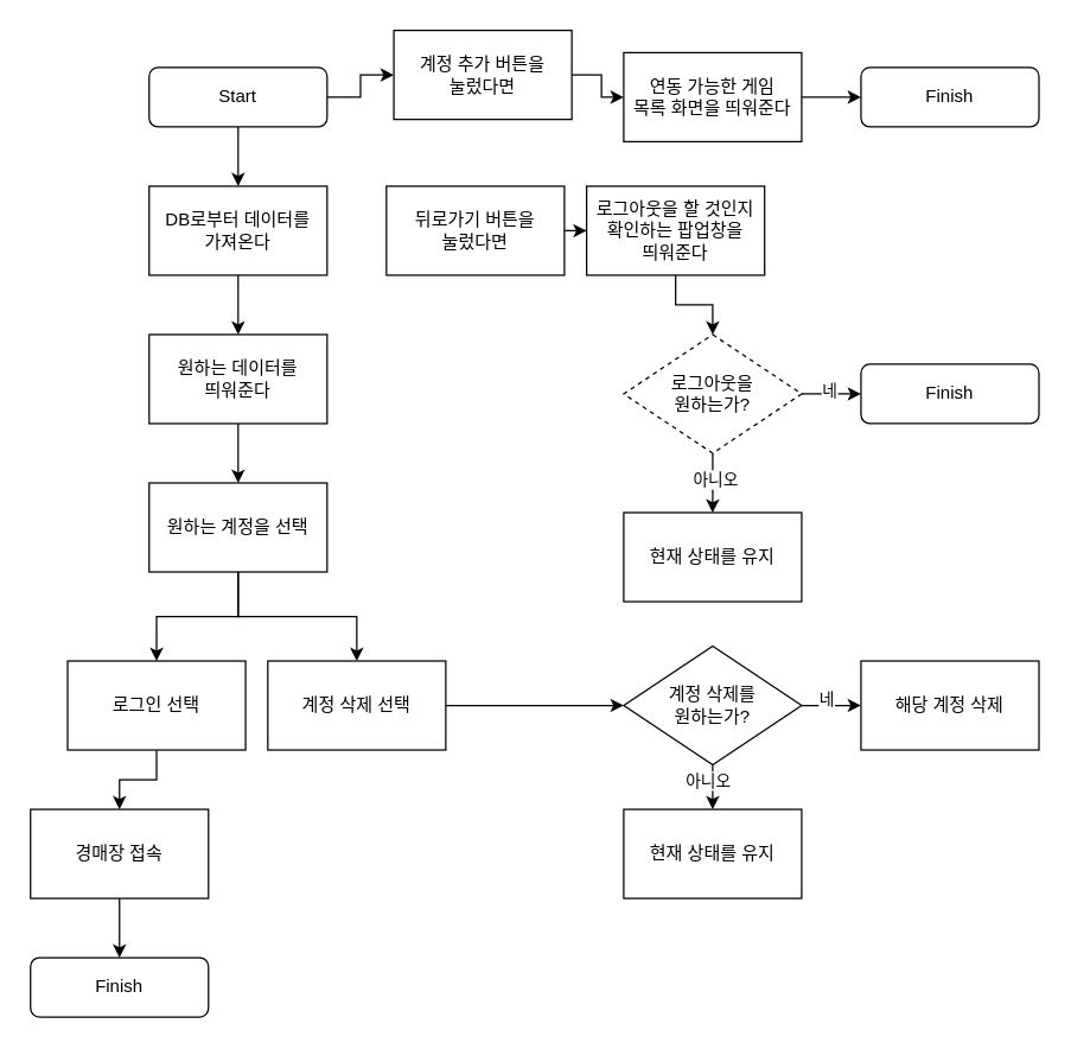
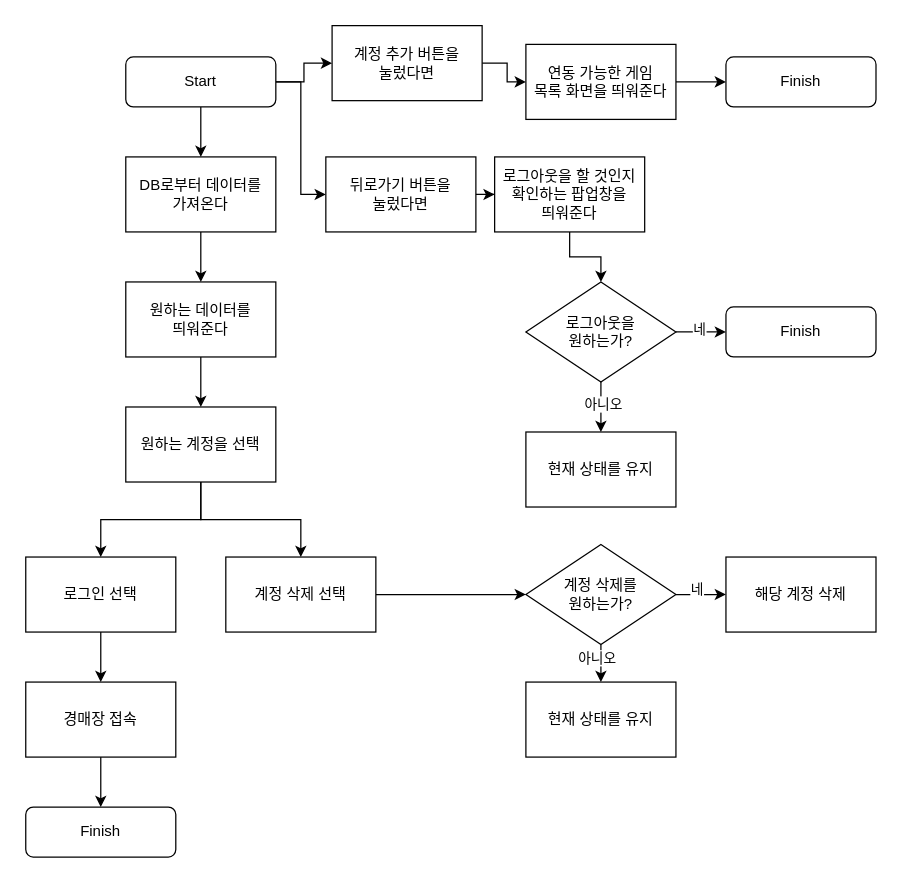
  <mxCell id="0" />
  <mxCell id="1" parent="0" />
  <mxCell id="2" value="" style="edgeStyle=orthogonalEdgeStyle;rounded=0;orthogonalLoop=1;jettySize=auto;html=1;" edge="1" parent="1" source="5" target="7"><mxGeometry relative="1" as="geometry" /></mxCell>
  <mxCell id="3" style="edgeStyle=orthogonalEdgeStyle;rounded=0;orthogonalLoop=1;jettySize=auto;html=1;entryX=0;entryY=0.5;entryDx=0;entryDy=0;" edge="1" parent="1" source="5" target="11"><mxGeometry relative="1" as="geometry" /></mxCell>
+ <mxCell id="4" style="edgeStyle=orthogonalEdgeStyle;rounded=0;orthogonalLoop=1;jettySize=auto;html=1;entryX=0;entryY=0.5;entryDx=0;entryDy=0;" edge="1" parent="1" source="5" target="16"><mxGeometry relative="1" as="geometry" /></mxCell>
  <mxCell id="5" value="Start" style="rounded=1;whiteSpace=wrap;html=1;fontSize=12;glass=0;strokeWidth=1;shadow=0;" parent="1" vertex="1"><mxGeometry x="100" y="45" width="120" height="40" as="geometry" /></mxCell>
  <mxCell id="6" value="" style="edgeStyle=orthogonalEdgeStyle;rounded=0;orthogonalLoop=1;jettySize=auto;html=1;" edge="1" parent="1" source="7" target="9"><mxGeometry relative="1" as="geometry" /></mxCell>
  <mxCell id="7" value="DB로부터 데이터를&lt;br&gt;가져온다" style="rounded=0;whiteSpace=wrap;html=1;" vertex="1" parent="1"><mxGeometry x="100" y="125" width="120" height="60" as="geometry" /></mxCell>
  <mxCell id="8" value="" style="edgeStyle=orthogonalEdgeStyle;rounded=0;orthogonalLoop=1;jettySize=auto;html=1;" edge="1" parent="1" source="9" target="28"><mxGeometry relative="1" as="geometry" /></mxCell>
  <mxCell id="9" value="원하는 데이터를&lt;br&gt;띄워준다" style="whiteSpace=wrap;html=1;rounded=0;" vertex="1" parent="1"><mxGeometry x="100" y="225" width="120" height="60" as="geometry" /></mxCell>
  <mxCell id="10" value="" style="edgeStyle=orthogonalEdgeStyle;rounded=0;orthogonalLoop=1;jettySize=auto;html=1;" edge="1" parent="1" source="11" target="13"><mxGeometry relative="1" as="geometry" /></mxCell>
  <mxCell id="11" value="계정 추가 버튼을&lt;br&gt;눌렀다면" style="rounded=0;whiteSpace=wrap;html=1;" vertex="1" parent="1"><mxGeometry x="265" y="20" width="120" height="60" as="geometry" /></mxCell>
  <mxCell id="12" style="edgeStyle=orthogonalEdgeStyle;rounded=0;orthogonalLoop=1;jettySize=auto;html=1;" edge="1" parent="1" source="13" target="14"><mxGeometry relative="1" as="geometry" /></mxCell>
  <mxCell id="13" value="연동 가능한 게임&lt;br&gt;목록 화면을 띄워준다" style="whiteSpace=wrap;html=1;rounded=0;" vertex="1" parent="1"><mxGeometry x="420" y="35" width="120" height="60" as="geometry" /></mxCell>
  <mxCell id="14" value="Finish" style="rounded=1;whiteSpace=wrap;html=1;fontSize=12;glass=0;strokeWidth=1;shadow=0;" vertex="1" parent="1"><mxGeometry x="580" y="45" width="120" height="40" as="geometry" /></mxCell>
  <mxCell id="15" value="" style="edgeStyle=orthogonalEdgeStyle;rounded=0;orthogonalLoop=1;jettySize=auto;html=1;" edge="1" parent="1" source="16" target="18"><mxGeometry relative="1" as="geometry" /></mxCell>
  <mxCell id="16" value="뒤로가기 버튼을&lt;br&gt;눌렀다면" style="rounded=0;whiteSpace=wrap;html=1;" vertex="1" parent="1"><mxGeometry x="260" y="125" width="120" height="60" as="geometry" /></mxCell>
  <mxCell id="17" value="" style="edgeStyle=orthogonalEdgeStyle;rounded=0;orthogonalLoop=1;jettySize=auto;html=1;" edge="1" parent="1" source="18" target="23"><mxGeometry relative="1" as="geometry" /></mxCell>
  <mxCell id="18" value="로그아웃을 할 것인지&lt;br&gt;확인하는 팝업창을&lt;br&gt;띄워준다" style="whiteSpace=wrap;html=1;rounded=0;" vertex="1" parent="1"><mxGeometry x="395" y="125" width="120" height="60" as="geometry" /></mxCell>
  <mxCell id="19" style="edgeStyle=orthogonalEdgeStyle;rounded=0;orthogonalLoop=1;jettySize=auto;html=1;entryX=0;entryY=0.5;entryDx=0;entryDy=0;" edge="1" parent="1" source="23" target="24"><mxGeometry relative="1" as="geometry" /></mxCell>
  <mxCell id="20" value="네" style="edgeLabel;html=1;align=center;verticalAlign=middle;resizable=0;points=[];" vertex="1" connectable="0" parent="19"><mxGeometry x="-0.1" y="3" relative="1" as="geometry"><mxPoint as="offset" /></mxGeometry></mxCell>
  <mxCell id="21" value="" style="edgeStyle=orthogonalEdgeStyle;rounded=0;orthogonalLoop=1;jettySize=auto;html=1;" edge="1" parent="1" source="23" target="25"><mxGeometry relative="1" as="geometry" /></mxCell>
  <mxCell id="22" value="아니오" style="edgeLabel;html=1;align=center;verticalAlign=middle;resizable=0;points=[];" vertex="1" connectable="0" parent="21"><mxGeometry x="-0.156" y="1" relative="1" as="geometry"><mxPoint as="offset" /></mxGeometry></mxCell>
- <mxCell id="23" value="로그아웃을&lt;br&gt;원하는가?" style="rhombus;whiteSpace=wrap;html=1;rounded=0;dashed=1;" vertex="1" parent="1"><mxGeometry x="420" y="225" width="120" height="80" as="geometry" /></mxCell>
+ <mxCell id="23" value="로그아웃을&lt;br&gt;원하는가?" style="rhombus;whiteSpace=wrap;html=1;rounded=0;" vertex="1" parent="1"><mxGeometry x="420" y="225" width="120" height="80" as="geometry" /></mxCell>
  <mxCell id="24" value="Finish" style="rounded=1;whiteSpace=wrap;html=1;fontSize=12;glass=0;strokeWidth=1;shadow=0;" vertex="1" parent="1"><mxGeometry x="580" y="245" width="120" height="40" as="geometry" /></mxCell>
  <mxCell id="25" value="현재 상태를 유지" style="whiteSpace=wrap;html=1;rounded=0;" vertex="1" parent="1"><mxGeometry x="420" y="345" width="120" height="60" as="geometry" /></mxCell>
  <mxCell id="26" value="" style="edgeStyle=orthogonalEdgeStyle;rounded=0;orthogonalLoop=1;jettySize=auto;html=1;" edge="1" parent="1" source="28" target="30"><mxGeometry relative="1" as="geometry" /></mxCell>
  <mxCell id="27" value="" style="edgeStyle=orthogonalEdgeStyle;rounded=0;orthogonalLoop=1;jettySize=auto;html=1;" edge="1" parent="1" source="28" target="32"><mxGeometry relative="1" as="geometry" /></mxCell>
  <mxCell id="28" value="원하는 계정을 선택" style="whiteSpace=wrap;html=1;rounded=0;" vertex="1" parent="1"><mxGeometry x="100" y="325" width="120" height="60" as="geometry" /></mxCell>
  <mxCell id="29" value="" style="edgeStyle=orthogonalEdgeStyle;rounded=0;orthogonalLoop=1;jettySize=auto;html=1;" edge="1" parent="1" source="30" target="34"><mxGeometry relative="1" as="geometry" /></mxCell>
- <mxCell id="30" value="로그인 선택" style="whiteSpace=wrap;html=1;rounded=0;" vertex="1" parent="1"><mxGeometry x="45" y="445" width="120" height="60" as="geometry" /></mxCell>
+ <mxCell id="30" value="로그인 선택" style="whiteSpace=wrap;html=1;rounded=0;" vertex="1" parent="1"><mxGeometry x="20" y="445" width="120" height="60" as="geometry" /></mxCell>
  <mxCell id="31" value="" style="edgeStyle=orthogonalEdgeStyle;rounded=0;orthogonalLoop=1;jettySize=auto;html=1;" edge="1" parent="1" source="32" target="40"><mxGeometry relative="1" as="geometry" /></mxCell>
  <mxCell id="32" value="계정 삭제 선택" style="whiteSpace=wrap;html=1;rounded=0;" vertex="1" parent="1"><mxGeometry x="180" y="445" width="120" height="60" as="geometry" /></mxCell>
  <mxCell id="33" style="edgeStyle=orthogonalEdgeStyle;rounded=0;orthogonalLoop=1;jettySize=auto;html=1;entryX=0.5;entryY=0;entryDx=0;entryDy=0;" edge="1" parent="1" source="34" target="35"><mxGeometry relative="1" as="geometry" /></mxCell>
  <mxCell id="34" value="경매장 접속" style="whiteSpace=wrap;html=1;rounded=0;" vertex="1" parent="1"><mxGeometry x="20" y="545" width="120" height="60" as="geometry" /></mxCell>
  <mxCell id="35" value="Finish" style="rounded=1;whiteSpace=wrap;html=1;fontSize=12;glass=0;strokeWidth=1;shadow=0;" vertex="1" parent="1"><mxGeometry x="20" y="645" width="120" height="40" as="geometry" /></mxCell>
  <mxCell id="36" value="" style="edgeStyle=orthogonalEdgeStyle;rounded=0;orthogonalLoop=1;jettySize=auto;html=1;" edge="1" parent="1" source="40" target="41"><mxGeometry relative="1" as="geometry" /></mxCell>
  <mxCell id="37" value="네" style="edgeLabel;html=1;align=center;verticalAlign=middle;resizable=0;points=[];" vertex="1" connectable="0" parent="36"><mxGeometry x="-0.2" y="5" relative="1" as="geometry"><mxPoint as="offset" /></mxGeometry></mxCell>
  <mxCell id="38" value="" style="edgeStyle=orthogonalEdgeStyle;rounded=0;orthogonalLoop=1;jettySize=auto;html=1;" edge="1" parent="1" source="40" target="42"><mxGeometry relative="1" as="geometry" /></mxCell>
  <mxCell id="39" value="아니오" style="edgeLabel;html=1;align=center;verticalAlign=middle;resizable=0;points=[];" vertex="1" connectable="0" parent="38"><mxGeometry x="0.2" y="-4" relative="1" as="geometry"><mxPoint as="offset" /></mxGeometry></mxCell>
  <mxCell id="40" value="계정 삭제를&lt;br&gt;원하는가?" style="rhombus;whiteSpace=wrap;html=1;rounded=0;" vertex="1" parent="1"><mxGeometry x="420" y="435" width="120" height="80" as="geometry" /></mxCell>
  <mxCell id="41" value="해당 계정 삭제" style="whiteSpace=wrap;html=1;rounded=0;" vertex="1" parent="1"><mxGeometry x="580" y="445" width="120" height="60" as="geometry" /></mxCell>
  <mxCell id="42" value="현재 상태를 유지" style="whiteSpace=wrap;html=1;rounded=0;" vertex="1" parent="1"><mxGeometry x="420" y="545" width="120" height="60" as="geometry" /></mxCell>
